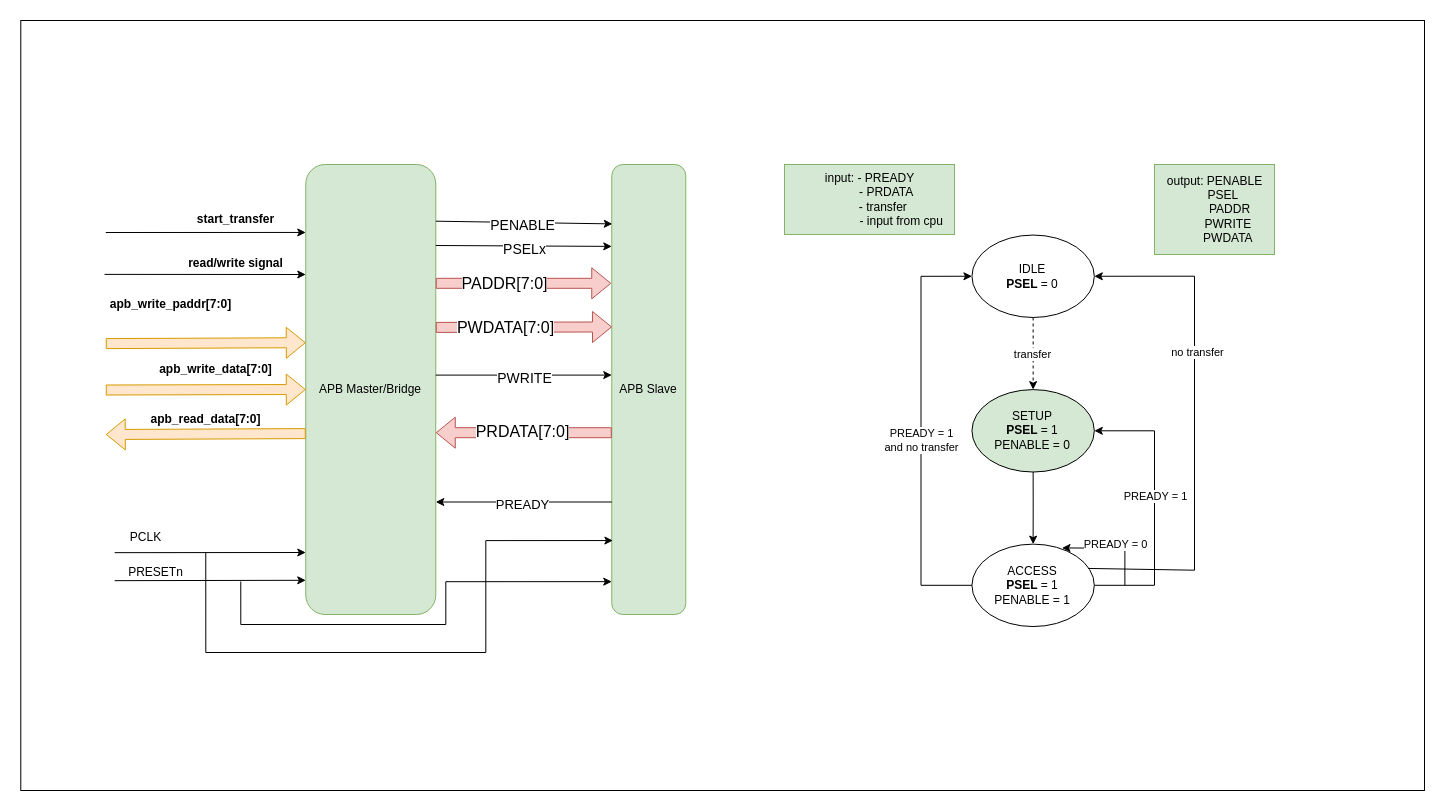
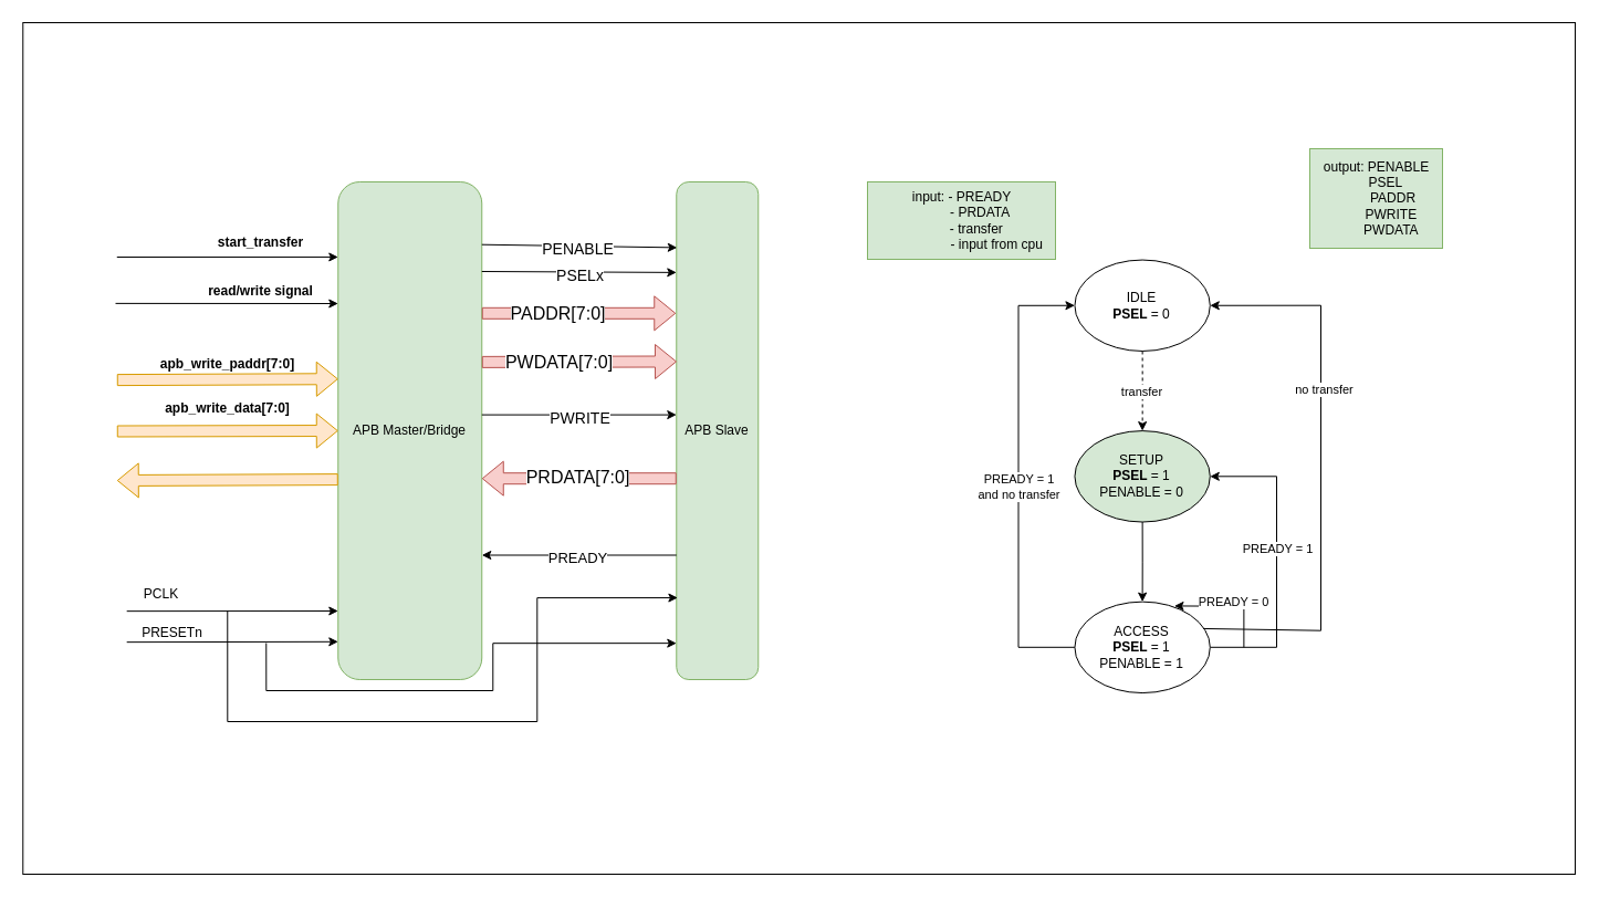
  <mxCell id="0" />
  <mxCell id="1" parent="0" />
  <mxCell id="2" value="" style="rounded=0;whiteSpace=wrap;html=1;" parent="1" vertex="1"><mxGeometry x="20.28" y="20" width="1403.72" height="770" as="geometry" /></mxCell>
  <mxCell id="3" value="APB Master/Bridge" style="rounded=1;whiteSpace=wrap;html=1;fillColor=#d5e8d4;strokeColor=#82b366;" parent="1" vertex="1"><mxGeometry x="305.28" y="164" width="130" height="450" as="geometry" /></mxCell>
  <mxCell id="4" value="APB Slave" style="rounded=1;whiteSpace=wrap;html=1;fillColor=#d5e8d4;strokeColor=#82b366;" parent="1" vertex="1"><mxGeometry x="611.28" y="164" width="74" height="450" as="geometry" /></mxCell>
  <mxCell id="5" value="" style="endArrow=classic;html=1;rounded=0;exitX=1;exitY=0.126;exitDx=0;exitDy=0;exitPerimeter=0;entryX=0.007;entryY=0.132;entryDx=0;entryDy=0;entryPerimeter=0;" parent="1" source="3" target="4" edge="1"><mxGeometry width="50" height="50" relative="1" as="geometry"><mxPoint x="525.28" y="454" as="sourcePoint" /><mxPoint x="575.28" y="404" as="targetPoint" /></mxGeometry></mxCell>
  <mxCell id="6" value="PENABLE" style="edgeLabel;html=1;align=center;verticalAlign=middle;resizable=0;points=[];fontSize=14;" parent="5" vertex="1" connectable="0"><mxGeometry x="-0.171" y="-3" relative="1" as="geometry"><mxPoint x="13" as="offset" /></mxGeometry></mxCell>
  <mxCell id="7" value="" style="endArrow=classic;html=1;rounded=0;exitX=1;exitY=0.18;exitDx=0;exitDy=0;exitPerimeter=0;entryX=0;entryY=0.182;entryDx=0;entryDy=0;entryPerimeter=0;" parent="1" source="3" target="4" edge="1"><mxGeometry width="50" height="50" relative="1" as="geometry"><mxPoint x="455.28" y="254" as="sourcePoint" /><mxPoint x="906.28" y="257" as="targetPoint" /></mxGeometry></mxCell>
  <mxCell id="8" value="PSELx" style="edgeLabel;html=1;align=center;verticalAlign=middle;resizable=0;points=[];fontSize=14;" parent="7" vertex="1" connectable="0"><mxGeometry x="-0.171" y="-3" relative="1" as="geometry"><mxPoint x="15" as="offset" /></mxGeometry></mxCell>
  <mxCell id="9" value="" style="shape=flexArrow;endArrow=classic;html=1;rounded=0;exitX=1;exitY=0.264;exitDx=0;exitDy=0;exitPerimeter=0;entryX=-0.007;entryY=0.264;entryDx=0;entryDy=0;entryPerimeter=0;fillColor=#f8cecc;strokeColor=#b85450;" parent="1" source="3" target="4" edge="1"><mxGeometry width="50" height="50" relative="1" as="geometry"><mxPoint x="525.28" y="454" as="sourcePoint" /><mxPoint x="575.28" y="404" as="targetPoint" /></mxGeometry></mxCell>
  <mxCell id="10" value="PADDR[7:0]" style="edgeLabel;html=1;align=center;verticalAlign=middle;resizable=0;points=[];rotation=0;fontSize=16;" parent="9" vertex="1" connectable="0"><mxGeometry x="-0.038" y="-1" relative="1" as="geometry"><mxPoint x="-16" y="-1" as="offset" /></mxGeometry></mxCell>
  <mxCell id="11" value="" style="shape=flexArrow;endArrow=classic;html=1;rounded=0;exitX=1;exitY=0.362;exitDx=0;exitDy=0;exitPerimeter=0;entryX=0.003;entryY=0.361;entryDx=0;entryDy=0;entryPerimeter=0;fillColor=#f8cecc;strokeColor=#b85450;" parent="1" target="4" edge="1"><mxGeometry width="50" height="50" relative="1" as="geometry"><mxPoint x="435.28" y="326.9" as="sourcePoint" /><mxPoint x="895.28" y="326.9" as="targetPoint" /></mxGeometry></mxCell>
  <mxCell id="12" value="PWDATA[7:0]" style="edgeLabel;html=1;align=center;verticalAlign=middle;resizable=0;points=[];rotation=0;fontSize=16;" parent="11" vertex="1" connectable="0"><mxGeometry x="-0.038" y="-1" relative="1" as="geometry"><mxPoint x="-16" y="-1" as="offset" /></mxGeometry></mxCell>
  <mxCell id="13" value="" style="endArrow=classic;html=1;rounded=0;exitX=1;exitY=0.468;exitDx=0;exitDy=0;exitPerimeter=0;entryX=0;entryY=0.468;entryDx=0;entryDy=0;entryPerimeter=0;" parent="1" source="3" target="4" edge="1"><mxGeometry width="50" height="50" relative="1" as="geometry"><mxPoint x="445.28" y="394" as="sourcePoint" /><mxPoint x="896.28" y="397" as="targetPoint" /></mxGeometry></mxCell>
  <mxCell id="14" value="PWRITE" style="edgeLabel;html=1;align=center;verticalAlign=middle;resizable=0;points=[];fontSize=14;" parent="13" vertex="1" connectable="0"><mxGeometry x="-0.171" y="-3" relative="1" as="geometry"><mxPoint x="15" as="offset" /></mxGeometry></mxCell>
  <mxCell id="15" value="" style="shape=flexArrow;endArrow=classic;html=1;rounded=0;exitX=0;exitY=0.596;exitDx=0;exitDy=0;exitPerimeter=0;entryX=1;entryY=0.596;entryDx=0;entryDy=0;entryPerimeter=0;fillColor=#f8cecc;strokeColor=#b85450;" parent="1" source="4" target="3" edge="1"><mxGeometry width="50" height="50" relative="1" as="geometry"><mxPoint x="455.28" y="524" as="sourcePoint" /><mxPoint x="905.28" y="524" as="targetPoint" /></mxGeometry></mxCell>
  <mxCell id="16" value="PRDATA[7:0]" style="edgeLabel;html=1;align=center;verticalAlign=middle;resizable=0;points=[];rotation=0;fontSize=16;" parent="15" vertex="1" connectable="0"><mxGeometry x="-0.038" y="-1" relative="1" as="geometry"><mxPoint x="-5" y="-1" as="offset" /></mxGeometry></mxCell>
  <mxCell id="17" value="" style="endArrow=classic;html=1;rounded=0;exitX=0;exitY=0.75;exitDx=0;exitDy=0;entryX=1;entryY=0.75;entryDx=0;entryDy=0;" parent="1" source="4" target="3" edge="1"><mxGeometry width="50" height="50" relative="1" as="geometry"><mxPoint x="635.28" y="564" as="sourcePoint" /><mxPoint x="685.28" y="514" as="targetPoint" /></mxGeometry></mxCell>
  <mxCell id="18" value="&lt;font style=&quot;font-size: 13px;&quot;&gt;PREADY&lt;/font&gt;" style="edgeLabel;html=1;align=center;verticalAlign=middle;resizable=0;points=[];" parent="17" vertex="1" connectable="0"><mxGeometry x="0.116" y="2" relative="1" as="geometry"><mxPoint x="8" as="offset" /></mxGeometry></mxCell>
  <mxCell id="19" value="" style="endArrow=classic;html=1;rounded=0;entryX=0;entryY=0.924;entryDx=0;entryDy=0;entryPerimeter=0;exitX=0.053;exitY=0.666;exitDx=0;exitDy=0;exitPerimeter=0;" parent="1" target="3" edge="1"><mxGeometry width="50" height="50" relative="1" as="geometry"><mxPoint x="114.17" y="580.16" as="sourcePoint" /><mxPoint x="575.28" y="404" as="targetPoint" /></mxGeometry></mxCell>
  <mxCell id="20" style="edgeStyle=orthogonalEdgeStyle;rounded=0;orthogonalLoop=1;jettySize=auto;html=1;entryX=0;entryY=0.927;entryDx=0;entryDy=0;entryPerimeter=0;" parent="1" target="4" edge="1"><mxGeometry relative="1" as="geometry"><Array as="points"><mxPoint x="240.28" y="624" /><mxPoint x="445.28" y="624" /><mxPoint x="445.28" y="581" /></Array><mxPoint x="240.28" y="581" as="sourcePoint" /></mxGeometry></mxCell>
  <mxCell id="21" value="" style="endArrow=classic;html=1;rounded=0;entryX=0;entryY=0.151;entryDx=0;entryDy=0;entryPerimeter=0;endSize=6;" parent="1" target="3" edge="1"><mxGeometry width="50" height="50" relative="1" as="geometry"><mxPoint x="105.28" y="232" as="sourcePoint" /><mxPoint x="255.28" y="184" as="targetPoint" /></mxGeometry></mxCell>
  <mxCell id="22" value="&lt;b&gt;start_transfer&lt;/b&gt;" style="text;html=1;align=center;verticalAlign=middle;resizable=0;points=[];autosize=1;strokeColor=none;fillColor=none;" parent="1" vertex="1"><mxGeometry x="185.28" y="204" width="100" height="30" as="geometry" /></mxCell>
  <mxCell id="23" value="" style="endArrow=classic;html=1;rounded=0;entryX=0;entryY=0.151;entryDx=0;entryDy=0;entryPerimeter=0;exitX=0.044;exitY=0.263;exitDx=0;exitDy=0;exitPerimeter=0;" parent="1" edge="1"><mxGeometry width="50" height="50" relative="1" as="geometry"><mxPoint x="104" y="273.88" as="sourcePoint" /><mxPoint x="305.28" y="274" as="targetPoint" /></mxGeometry></mxCell>
  <mxCell id="24" value="&lt;b&gt;read/write signal&lt;/b&gt;" style="text;html=1;align=center;verticalAlign=middle;resizable=0;points=[];autosize=1;strokeColor=none;fillColor=none;" parent="1" vertex="1"><mxGeometry x="175.28" y="248" width="120" height="30" as="geometry" /></mxCell>
  <mxCell id="25" value="" style="shape=flexArrow;endArrow=classic;html=1;rounded=0;entryX=0;entryY=0.396;entryDx=0;entryDy=0;entryPerimeter=0;exitX=1;exitY=0.398;exitDx=0;exitDy=0;exitPerimeter=0;fillColor=#ffe6cc;strokeColor=#d79b00;" parent="1" target="3" edge="1"><mxGeometry width="50" height="50" relative="1" as="geometry"><mxPoint x="105.28" y="343.1" as="sourcePoint" /><mxPoint x="155.28" y="324" as="targetPoint" /></mxGeometry></mxCell>
  <mxCell id="26" value="" style="shape=flexArrow;endArrow=classic;html=1;rounded=0;entryX=0;entryY=0.5;entryDx=0;entryDy=0;exitX=1;exitY=0.398;exitDx=0;exitDy=0;exitPerimeter=0;fillColor=#ffe6cc;strokeColor=#d79b00;" parent="1" target="3" edge="1"><mxGeometry width="50" height="50" relative="1" as="geometry"><mxPoint x="105.28" y="389.5" as="sourcePoint" /><mxPoint x="305.28" y="388.5" as="targetPoint" /></mxGeometry></mxCell>
  <mxCell id="27" value="" style="shape=flexArrow;endArrow=classic;html=1;rounded=0;exitX=0;exitY=0.598;exitDx=0;exitDy=0;exitPerimeter=0;fillColor=#ffe6cc;strokeColor=#d79b00;" parent="1" source="3" edge="1"><mxGeometry width="50" height="50" relative="1" as="geometry"><mxPoint x="55.28" y="434.5" as="sourcePoint" /><mxPoint x="105.28" y="434" as="targetPoint" /></mxGeometry></mxCell>
- <mxCell id="28" value="&lt;b&gt;apb_write_paddr[7:0]&lt;/b&gt;" style="text;html=1;align=center;verticalAlign=middle;resizable=0;points=[];autosize=1;strokeColor=none;fillColor=none;" parent="1" vertex="1"><mxGeometry x="100.28" y="289" width="140" height="30" as="geometry" /></mxCell>
- <mxCell id="29" value="&lt;b&gt;apb_write_data[7:0]&lt;/b&gt;" style="text;html=1;align=center;verticalAlign=middle;resizable=0;points=[];autosize=1;strokeColor=none;fillColor=none;" parent="1" vertex="1"><mxGeometry x="145.28" y="354" width="140" height="30" as="geometry" /></mxCell>
- <mxCell id="30" value="&lt;b&gt;apb_read_data[7:0]&lt;/b&gt;" style="text;html=1;align=center;verticalAlign=middle;resizable=0;points=[];autosize=1;strokeColor=none;fillColor=none;" parent="1" vertex="1"><mxGeometry x="140.28" y="404" width="130" height="30" as="geometry" /></mxCell>
+ <mxCell id="28" value="&lt;b&gt;apb_write_paddr[7:0]&lt;/b&gt;" style="text;html=1;align=center;verticalAlign=middle;resizable=0;points=[];autosize=1;strokeColor=none;fillColor=none;" parent="1" vertex="1"><mxGeometry x="135.28" y="314" width="140" height="30" as="geometry" /></mxCell>
+ <mxCell id="29" value="&lt;b&gt;apb_write_data[7:0]&lt;/b&gt;" style="text;html=1;align=center;verticalAlign=middle;resizable=0;points=[];autosize=1;strokeColor=none;fillColor=none;" parent="1" vertex="1"><mxGeometry x="135.28" y="354" width="140" height="30" as="geometry" /></mxCell>
  <mxCell id="31" value="PCLK" style="text;html=1;align=center;verticalAlign=middle;resizable=0;points=[];autosize=1;strokeColor=none;fillColor=none;" parent="1" vertex="1"><mxGeometry x="120.28" y="522" width="50" height="30" as="geometry" /></mxCell>
  <mxCell id="32" value="" style="endArrow=classic;html=1;rounded=0;entryX=0;entryY=0.924;entryDx=0;entryDy=0;entryPerimeter=0;exitX=0.053;exitY=0.666;exitDx=0;exitDy=0;exitPerimeter=0;" parent="1" edge="1"><mxGeometry width="50" height="50" relative="1" as="geometry"><mxPoint x="114.17" y="552.16" as="sourcePoint" /><mxPoint x="305.28" y="552" as="targetPoint" /></mxGeometry></mxCell>
  <mxCell id="33" style="edgeStyle=orthogonalEdgeStyle;rounded=0;orthogonalLoop=1;jettySize=auto;html=1;entryX=0.015;entryY=0.849;entryDx=0;entryDy=0;entryPerimeter=0;" parent="1" edge="1"><mxGeometry relative="1" as="geometry"><Array as="points"><mxPoint x="205.28" y="552" /><mxPoint x="205.28" y="652" /><mxPoint x="485.28" y="652" /><mxPoint x="485.28" y="540" /></Array><mxPoint x="205.28" y="552" as="sourcePoint" /><mxPoint x="612.39" y="540.05" as="targetPoint" /></mxGeometry></mxCell>
  <mxCell id="34" value="PRESETn" style="text;html=1;align=center;verticalAlign=middle;resizable=0;points=[];autosize=1;strokeColor=none;fillColor=none;" parent="1" vertex="1"><mxGeometry x="115.28" y="557" width="80" height="30" as="geometry" /></mxCell>
  <mxCell id="35" value="input: - PREADY&lt;br&gt;&lt;span style=&quot;white-space: pre;&quot;&gt;&#09;&lt;/span&gt;&amp;nbsp; &amp;nbsp;- PRDATA&amp;nbsp;&lt;br&gt;&lt;span style=&quot;white-space: pre;&quot;&gt;&#09;&lt;/span&gt;- transfer&lt;br&gt;&lt;span style=&quot;white-space: pre;&quot;&gt;&#09;&lt;/span&gt;&amp;nbsp; &amp;nbsp; &amp;nbsp; &amp;nbsp; &amp;nbsp; &amp;nbsp;- input from cpu" style="text;html=1;align=center;verticalAlign=middle;resizable=0;points=[];autosize=1;strokeColor=#82b366;fillColor=#d5e8d4;" parent="1" vertex="1"><mxGeometry x="783.996" y="163.996" width="170" height="70" as="geometry" /></mxCell>
- <mxCell id="36" value="output: PENABLE&lt;br&gt;&amp;nbsp; &amp;nbsp; &amp;nbsp;PSEL&lt;br&gt;&amp;nbsp; &amp;nbsp; &amp;nbsp; &amp;nbsp; &amp;nbsp;PADDR&lt;br&gt;&amp;nbsp; &amp;nbsp;&amp;nbsp;&lt;span style=&quot;white-space: pre;&quot;&gt;&#09;&lt;/span&gt;PWRITE&lt;br&gt;&lt;span style=&quot;white-space: pre;&quot;&gt;&#09;&lt;/span&gt;PWDATA" style="text;html=1;align=center;verticalAlign=middle;resizable=0;points=[];autosize=1;strokeColor=#82b366;fillColor=#d5e8d4;" parent="1" vertex="1"><mxGeometry x="1154.003" y="163.996" width="120" height="90" as="geometry" /></mxCell>
+ <mxCell id="36" value="output: PENABLE&lt;br&gt;&amp;nbsp; &amp;nbsp; &amp;nbsp;PSEL&lt;br&gt;&amp;nbsp; &amp;nbsp; &amp;nbsp; &amp;nbsp; &amp;nbsp;PADDR&lt;br&gt;&amp;nbsp; &amp;nbsp;&amp;nbsp;&lt;span style=&quot;white-space: pre;&quot;&gt;&#09;&lt;/span&gt;PWRITE&lt;br&gt;&lt;span style=&quot;white-space: pre;&quot;&gt;&#09;&lt;/span&gt;PWDATA" style="text;html=1;align=center;verticalAlign=middle;resizable=0;points=[];autosize=1;strokeColor=#82b366;fillColor=#d5e8d4;" parent="1" vertex="1"><mxGeometry x="1184.003" y="133.996" width="120" height="90" as="geometry" /></mxCell>
  <mxCell id="37" style="edgeStyle=orthogonalEdgeStyle;rounded=0;orthogonalLoop=1;jettySize=auto;html=1;entryX=0.5;entryY=0;entryDx=0;entryDy=0;dashed=1;" parent="1" source="39" target="41" edge="1"><mxGeometry relative="1" as="geometry" /></mxCell>
  <mxCell id="38" value="transfer" style="edgeLabel;html=1;align=center;verticalAlign=middle;resizable=0;points=[];" parent="37" vertex="1" connectable="0"><mxGeometry x="0.029" y="-1" relative="1" as="geometry"><mxPoint as="offset" /></mxGeometry></mxCell>
  <mxCell id="39" value="IDLE&lt;br&gt;&lt;b&gt;PSEL &lt;/b&gt;= 0" style="ellipse;whiteSpace=wrap;html=1;" parent="1" vertex="1"><mxGeometry x="971.451" y="234.548" width="122.353" height="82.424" as="geometry" /></mxCell>
  <mxCell id="40" style="edgeStyle=orthogonalEdgeStyle;rounded=0;orthogonalLoop=1;jettySize=auto;html=1;entryX=0.5;entryY=0;entryDx=0;entryDy=0;" parent="1" source="41" target="46" edge="1"><mxGeometry relative="1" as="geometry" /></mxCell>
  <mxCell id="41" value="SETUP&lt;br&gt;&lt;b&gt;PSEL &lt;/b&gt;= 1&lt;br&gt;PENABLE = 0" style="ellipse;whiteSpace=wrap;html=1;fillColor=#d5e8d4;" parent="1" vertex="1"><mxGeometry x="971.451" y="389.094" width="122.353" height="82.424" as="geometry" /></mxCell>
  <mxCell id="42" style="edgeStyle=orthogonalEdgeStyle;rounded=0;orthogonalLoop=1;jettySize=auto;html=1;entryX=0;entryY=0.5;entryDx=0;entryDy=0;" parent="1" source="46" target="39" edge="1"><mxGeometry relative="1" as="geometry"><Array as="points"><mxPoint x="920.471" y="584.852" /><mxPoint x="920.471" y="275.761" /></Array></mxGeometry></mxCell>
  <mxCell id="43" value="PREADY = 1&lt;br&gt;and no transfer" style="edgeLabel;html=1;align=center;verticalAlign=middle;resizable=0;points=[];" parent="42" vertex="1" connectable="0"><mxGeometry x="-0.045" relative="1" as="geometry"><mxPoint as="offset" /></mxGeometry></mxCell>
  <mxCell id="44" style="edgeStyle=orthogonalEdgeStyle;rounded=0;orthogonalLoop=1;jettySize=auto;html=1;entryX=1;entryY=0.5;entryDx=0;entryDy=0;" parent="1" source="46" target="41" edge="1"><mxGeometry relative="1" as="geometry"><Array as="points"><mxPoint x="1154" y="584.7" /><mxPoint x="1154" y="430.7" /></Array></mxGeometry></mxCell>
  <mxCell id="45" value="PREADY = 1" style="edgeLabel;html=1;align=center;verticalAlign=middle;resizable=0;points=[];" parent="44" vertex="1" connectable="0"><mxGeometry x="0.083" relative="1" as="geometry"><mxPoint as="offset" /></mxGeometry></mxCell>
  <mxCell id="46" value="ACCESS&lt;br&gt;&lt;b&gt;PSEL &lt;/b&gt;= 1&lt;br&gt;PENABLE = 1" style="ellipse;whiteSpace=wrap;html=1;" parent="1" vertex="1"><mxGeometry x="971.451" y="543.639" width="122.353" height="82.424" as="geometry" /></mxCell>
  <mxCell id="47" value="" style="endArrow=classic;html=1;rounded=0;entryX=0.736;entryY=0.046;entryDx=0;entryDy=0;entryPerimeter=0;" parent="1" target="46" edge="1"><mxGeometry width="50" height="50" relative="1" as="geometry"><mxPoint x="1124.392" y="584.852" as="sourcePoint" /><mxPoint x="1154.98" y="512.73" as="targetPoint" /><Array as="points"><mxPoint x="1124.392" y="547.761" /></Array></mxGeometry></mxCell>
  <mxCell id="48" value="PREADY = 0" style="edgeLabel;html=1;align=center;verticalAlign=middle;resizable=0;points=[];" parent="47" vertex="1" connectable="0"><mxGeometry x="-0.512" relative="1" as="geometry"><mxPoint x="-10" y="-17" as="offset" /></mxGeometry></mxCell>
  <mxCell id="49" value="" style="endArrow=classic;html=1;rounded=0;entryX=1;entryY=0.5;entryDx=0;entryDy=0;exitX=0.949;exitY=0.295;exitDx=0;exitDy=0;exitPerimeter=0;" parent="1" source="46" target="39" edge="1"><mxGeometry width="50" height="50" relative="1" as="geometry"><mxPoint x="1062.627" y="567.579" as="sourcePoint" /><mxPoint x="1246.157" y="567.579" as="targetPoint" /><Array as="points"><mxPoint x="1194" y="569.7" /><mxPoint x="1194" y="275.7" /></Array></mxGeometry></mxCell>
  <mxCell id="50" value="no transfer" style="edgeLabel;html=1;align=center;verticalAlign=middle;resizable=0;points=[];" parent="49" vertex="1" connectable="0"><mxGeometry x="0.3" y="-2" relative="1" as="geometry"><mxPoint as="offset" /></mxGeometry></mxCell>
